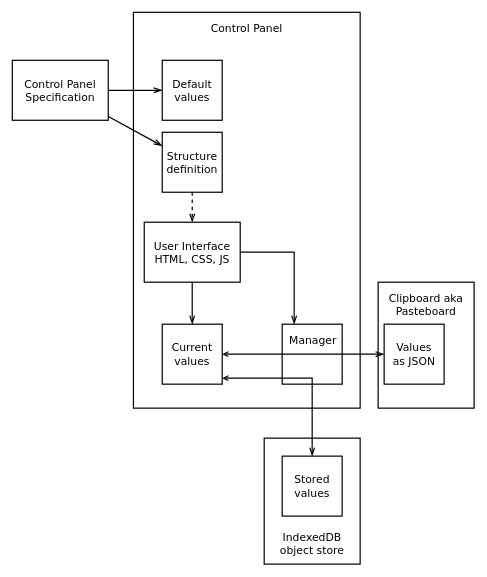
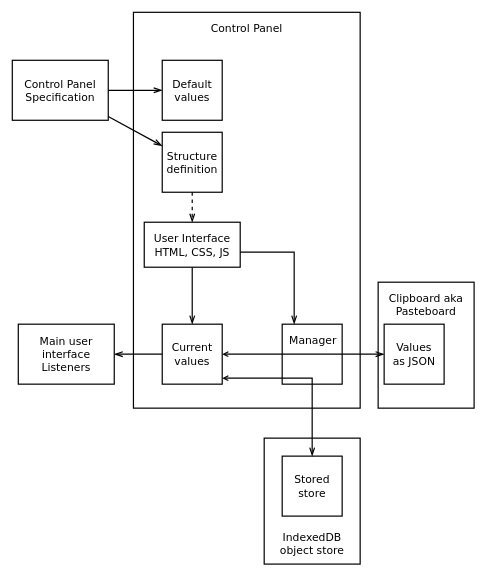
  <mxCell id="0" />
  <mxCell id="1" parent="0" />
  <mxCell id="2" value="Control Panel" style="rounded=0;shadow=0;comic=0;labelBackgroundColor=none;strokeColor=#000000;strokeWidth=2;fillColor=none;fontFamily=DejaVu Sans;fontSize=18;fontColor=#000000;align=center;arcSize=20;spacingTop=10;spacingLeft=10;spacing=2;spacingBottom=10;spacingRight=10;points=[[0.2, 0], [0.4, 0], [0.6, 0], [0.8, 0], [0.5,1]];whiteSpace=wrap;verticalAlign=top;" parent="1" vertex="1"><mxGeometry x="222" y="20" width="378" height="660" as="geometry" /></mxCell>
  <mxCell id="3" value="" style="endArrow=openThin;html=1;fontSize=18;strokeWidth=2;endFill=0;endSize=10;labelBackgroundColor=none;spacingTop=-55;align=left;rounded=0;elbow=vertical;startArrow=open;startFill=0;fontFamily=DejaVu Sans;" parent="1" source="15" target="14" edge="1"><mxGeometry width="50" height="50" relative="1" as="geometry"><mxPoint x="430" y="710" as="sourcePoint" /><mxPoint x="980" y="745" as="targetPoint" /></mxGeometry></mxCell>
  <mxCell id="4" value="Manager" style="rounded=0;shadow=0;comic=0;labelBackgroundColor=none;strokeColor=#000000;strokeWidth=2;fillColor=none;fontFamily=DejaVu Sans;fontSize=18;fontColor=#000000;align=left;arcSize=20;spacingTop=10;spacingLeft=10;spacing=2;spacingBottom=10;spacingRight=10;points=[[0.2, 0], [0.4, 0], [0.6, 0], [0.8, 0], [0.5,1]];whiteSpace=wrap;verticalAlign=top;" parent="1" vertex="1"><mxGeometry x="470" y="540" width="100" height="100" as="geometry" /></mxCell>
  <mxCell id="5" value="Clipboard aka Pasteboard" style="rounded=0;shadow=0;comic=0;labelBackgroundColor=none;strokeColor=#000000;strokeWidth=2;fillColor=none;fontFamily=DejaVu Sans;fontSize=18;fontColor=#000000;align=center;arcSize=20;spacingTop=10;spacingLeft=10;spacing=2;spacingBottom=10;spacingRight=10;points=[[0.2, 0], [0.4, 0], [0.6, 0], [0.8, 0], [0.5,1]];whiteSpace=wrap;verticalAlign=top;" parent="1" vertex="1"><mxGeometry x="630" y="470" width="160" height="210" as="geometry" /></mxCell>
  <mxCell id="6" value="IndexedDB object store" style="rounded=0;shadow=0;comic=0;labelBackgroundColor=none;strokeColor=#000000;strokeWidth=2;fillColor=none;fontFamily=DejaVu Sans;fontSize=18;fontColor=#000000;align=center;arcSize=20;spacingTop=10;spacingLeft=10;spacing=2;spacingBottom=10;spacingRight=10;points=[[0.2, 0], [0.4, 0], [0.6, 0], [0.8, 0], [0.5,1]];whiteSpace=wrap;verticalAlign=bottom;" parent="1" vertex="1"><mxGeometry x="440" y="730" width="160" height="210" as="geometry" /></mxCell>
  <mxCell id="7" value="" style="endArrow=openThin;html=1;fontSize=18;strokeWidth=2;endFill=0;endSize=10;labelBackgroundColor=none;spacingTop=-55;align=left;rounded=0;elbow=vertical;startArrow=open;startFill=0;edgeStyle=elbowEdgeStyle;exitX=1;exitY=0.9;exitDx=0;exitDy=0;fontFamily=DejaVu Sans;" parent="1" source="15" target="13" edge="1"><mxGeometry width="50" height="50" relative="1" as="geometry"><mxPoint x="650" y="547.317" as="sourcePoint" /><mxPoint x="840" y="542.683" as="targetPoint" /><Array as="points"><mxPoint x="460" y="630" /></Array></mxGeometry></mxCell>
  <mxCell id="8" value="Default values" style="rounded=0;shadow=0;comic=0;labelBackgroundColor=none;strokeColor=#000000;strokeWidth=2;fillColor=none;fontFamily=DejaVu Sans;fontSize=18;fontColor=#000000;align=center;arcSize=20;spacingTop=10;spacingLeft=10;spacing=2;spacingBottom=10;spacingRight=10;points=[[0.2, 0], [0.4, 0], [0.6, 0], [0.8, 0], [0.5,1]];whiteSpace=wrap;verticalAlign=middle;" parent="1" vertex="1"><mxGeometry x="270" y="100" width="100" height="100" as="geometry" /></mxCell>
  <mxCell id="9" value="Control Panel Specification" style="rounded=0;shadow=0;comic=0;labelBackgroundColor=none;strokeColor=#000000;strokeWidth=2;fillColor=none;fontFamily=DejaVu Sans;fontSize=18;fontColor=#000000;align=center;arcSize=20;spacingTop=10;spacingLeft=10;spacing=2;spacingBottom=10;spacingRight=10;points=[[0.2, 0], [0.4, 0], [0.6, 0], [0.8, 0], [0.5,1]];whiteSpace=wrap;verticalAlign=middle;" parent="1" vertex="1"><mxGeometry x="20" y="100" width="160" height="100" as="geometry" /></mxCell>
  <mxCell id="10" value="" style="endArrow=openThin;html=1;fontSize=18;strokeWidth=2;endFill=0;endSize=10;labelBackgroundColor=none;spacingTop=-55;align=left;rounded=0;elbow=vertical;fontFamily=DejaVu Sans;" parent="1" source="9" target="8" edge="1"><mxGeometry width="50" height="50" relative="1" as="geometry"><mxPoint x="715" y="914" as="sourcePoint" /><mxPoint x="715" y="960" as="targetPoint" /></mxGeometry></mxCell>
  <mxCell id="11" value="Structure definition" style="rounded=0;shadow=0;comic=0;labelBackgroundColor=none;strokeColor=#000000;strokeWidth=2;fillColor=none;fontFamily=DejaVu Sans;fontSize=18;fontColor=#000000;align=center;arcSize=20;spacingTop=10;spacingLeft=10;spacing=2;spacingBottom=10;spacingRight=10;points=[[0.2, 0], [0.4, 0], [0.6, 0], [0.8, 0], [0.5,1]];whiteSpace=wrap;verticalAlign=middle;" parent="1" vertex="1"><mxGeometry x="270" y="220" width="100" height="100" as="geometry" /></mxCell>
  <mxCell id="12" value="" style="endArrow=openThin;html=1;fontSize=18;strokeWidth=2;endFill=0;endSize=10;labelBackgroundColor=none;spacingTop=-55;align=left;rounded=0;elbow=vertical;fontFamily=DejaVu Sans;" parent="1" source="9" target="11" edge="1"><mxGeometry width="50" height="50" relative="1" as="geometry"><mxPoint x="800" y="271.385" as="sourcePoint" /><mxPoint x="690" y="312" as="targetPoint" /></mxGeometry></mxCell>
- <mxCell id="13" value="Stored values" style="rounded=0;shadow=0;comic=0;labelBackgroundColor=none;strokeColor=#000000;strokeWidth=2;fillColor=none;fontFamily=DejaVu Sans;fontSize=18;fontColor=#000000;align=center;arcSize=20;spacingTop=10;spacingLeft=10;spacing=2;spacingBottom=10;spacingRight=10;points=[[0.2, 0], [0.4, 0], [0.6, 0], [0.8, 0], [0.5,1]];whiteSpace=wrap;verticalAlign=middle;" parent="1" vertex="1"><mxGeometry x="470" y="760" width="100" height="100" as="geometry" /></mxCell>
+ <mxCell id="13" value="Stored store" style="rounded=0;shadow=0;comic=0;labelBackgroundColor=none;strokeColor=#000000;strokeWidth=2;fillColor=none;fontFamily=DejaVu Sans;fontSize=18;fontColor=#000000;align=center;arcSize=20;spacingTop=10;spacingLeft=10;spacing=2;spacingBottom=10;spacingRight=10;points=[[0.2, 0], [0.4, 0], [0.6, 0], [0.8, 0], [0.5,1]];whiteSpace=wrap;verticalAlign=middle;" parent="1" vertex="1"><mxGeometry x="470" y="760" width="100" height="100" as="geometry" /></mxCell>
  <mxCell id="14" value="Values as JSON" style="rounded=0;shadow=0;comic=0;labelBackgroundColor=none;strokeColor=#000000;strokeWidth=2;fillColor=none;fontFamily=DejaVu Sans;fontSize=18;fontColor=#000000;align=center;arcSize=20;spacingTop=10;spacingLeft=10;spacing=2;spacingBottom=10;spacingRight=10;points=[[0.2, 0], [0.4, 0], [0.6, 0], [0.8, 0], [0.5,1]];whiteSpace=wrap;verticalAlign=middle;" parent="1" vertex="1"><mxGeometry x="640" y="540" width="100" height="100" as="geometry" /></mxCell>
  <mxCell id="15" value="Current values" style="rounded=0;shadow=0;comic=0;labelBackgroundColor=none;strokeColor=#000000;strokeWidth=2;fillColor=none;fontFamily=DejaVu Sans;fontSize=18;fontColor=#000000;align=center;arcSize=20;spacingTop=10;spacingLeft=10;spacing=2;spacingBottom=10;spacingRight=10;points=[[1, 0.1], [1, 0.5], [1, 0.9]]; whiteSpace=wrap;verticalAlign=middle;whiteSpace=wrap;" parent="1" vertex="1"><mxGeometry x="270" y="540" width="100" height="100" as="geometry" /></mxCell>
- <mxCell id="16" value="User Interface HTML, CSS, JS" style="rounded=0;shadow=0;comic=0;labelBackgroundColor=none;strokeColor=#000000;strokeWidth=2;fillColor=none;fontFamily=DejaVu Sans;fontSize=18;fontColor=#000000;align=center;arcSize=20;spacingTop=10;spacingLeft=10;spacing=2;spacingBottom=10;spacingRight=10;points=[[0.2, 0], [0.4, 0], [0.6, 0], [0.8, 0], [0.5,1], [1, 0.25], [1, 0.75]];whiteSpace=wrap;verticalAlign=middle;" parent="1" vertex="1"><mxGeometry x="240" y="370" width="160" height="100" as="geometry" /></mxCell>
+ <mxCell id="16" value="User Interface HTML, CSS, JS" style="rounded=0;shadow=0;comic=0;labelBackgroundColor=none;strokeColor=#000000;strokeWidth=2;fillColor=none;fontFamily=DejaVu Sans;fontSize=18;fontColor=#000000;align=center;arcSize=20;spacingTop=10;spacingLeft=10;spacing=2;spacingBottom=10;spacingRight=10;points=[[0.2, 0], [0.4, 0], [0.6, 0], [0.8, 0], [0.5,1], [1, 0.25], [1, 0.75]];whiteSpace=wrap;verticalAlign=middle;" parent="1" vertex="1"><mxGeometry x="240" y="370" width="160" height="75" as="geometry" /></mxCell>
  <mxCell id="17" value="" style="endArrow=openThin;html=1;fontSize=18;strokeWidth=2;endFill=0;endSize=10;labelBackgroundColor=none;spacingTop=-55;align=left;rounded=0;elbow=vertical;fontFamily=DejaVu Sans;dashed=1;" parent="1" source="11" target="16" edge="1"><mxGeometry width="50" height="50" relative="1" as="geometry"><mxPoint x="150" y="269.245" as="sourcePoint" /><mxPoint x="280" y="298.679" as="targetPoint" /></mxGeometry></mxCell>
  <mxCell id="18" value="" style="endArrow=openThin;html=1;fontSize=18;strokeWidth=2;endFill=0;endSize=10;labelBackgroundColor=none;spacingTop=-55;align=left;rounded=0;elbow=vertical;entryX=0.2;entryY=0;entryDx=0;entryDy=0;edgeStyle=elbowEdgeStyle;fontFamily=DejaVu Sans;" parent="1" source="16" target="4" edge="1"><mxGeometry width="50" height="50" relative="1" as="geometry"><mxPoint x="320" y="360" as="sourcePoint" /><mxPoint x="450" y="360" as="targetPoint" /><Array as="points"><mxPoint x="382" y="420" /></Array></mxGeometry></mxCell>
+ <mxCell id="19" value="Main user interface Listeners" style="rounded=0;shadow=0;comic=0;labelBackgroundColor=none;strokeColor=#000000;strokeWidth=2;fillColor=none;fontFamily=DejaVu Sans;fontSize=18;fontColor=#000000;align=center;arcSize=20;spacingTop=10;spacingLeft=10;spacing=2;spacingBottom=10;spacingRight=10;points=[[0.2, 0], [0.4, 0], [0.6, 0], [0.8, 0], [0.5,1]];whiteSpace=wrap;verticalAlign=middle;" parent="1" vertex="1"><mxGeometry x="30" y="540" width="160" height="100" as="geometry" /></mxCell>
+ <mxCell id="20" value="" style="endArrow=openThin;html=1;fontSize=18;strokeWidth=2;endFill=0;endSize=10;labelBackgroundColor=none;spacingTop=-55;align=left;rounded=0;elbow=vertical;fontFamily=DejaVu Sans;" parent="1" source="15" target="19" edge="1"><mxGeometry width="50" height="50" relative="1" as="geometry"><mxPoint x="190" y="403.636" as="sourcePoint" /><mxPoint x="280" y="452.727" as="targetPoint" /></mxGeometry></mxCell>
  <mxCell id="21" value="" style="endArrow=openThin;html=1;fontSize=18;strokeWidth=2;endFill=0;endSize=10;labelBackgroundColor=none;spacingTop=-55;align=left;rounded=0;elbow=vertical;fontFamily=DejaVu Sans;" parent="1" source="16" target="15" edge="1"><mxGeometry width="50" height="50" relative="1" as="geometry"><mxPoint x="370.667" y="380" as="sourcePoint" /><mxPoint x="411.333" y="330" as="targetPoint" /></mxGeometry></mxCell>
